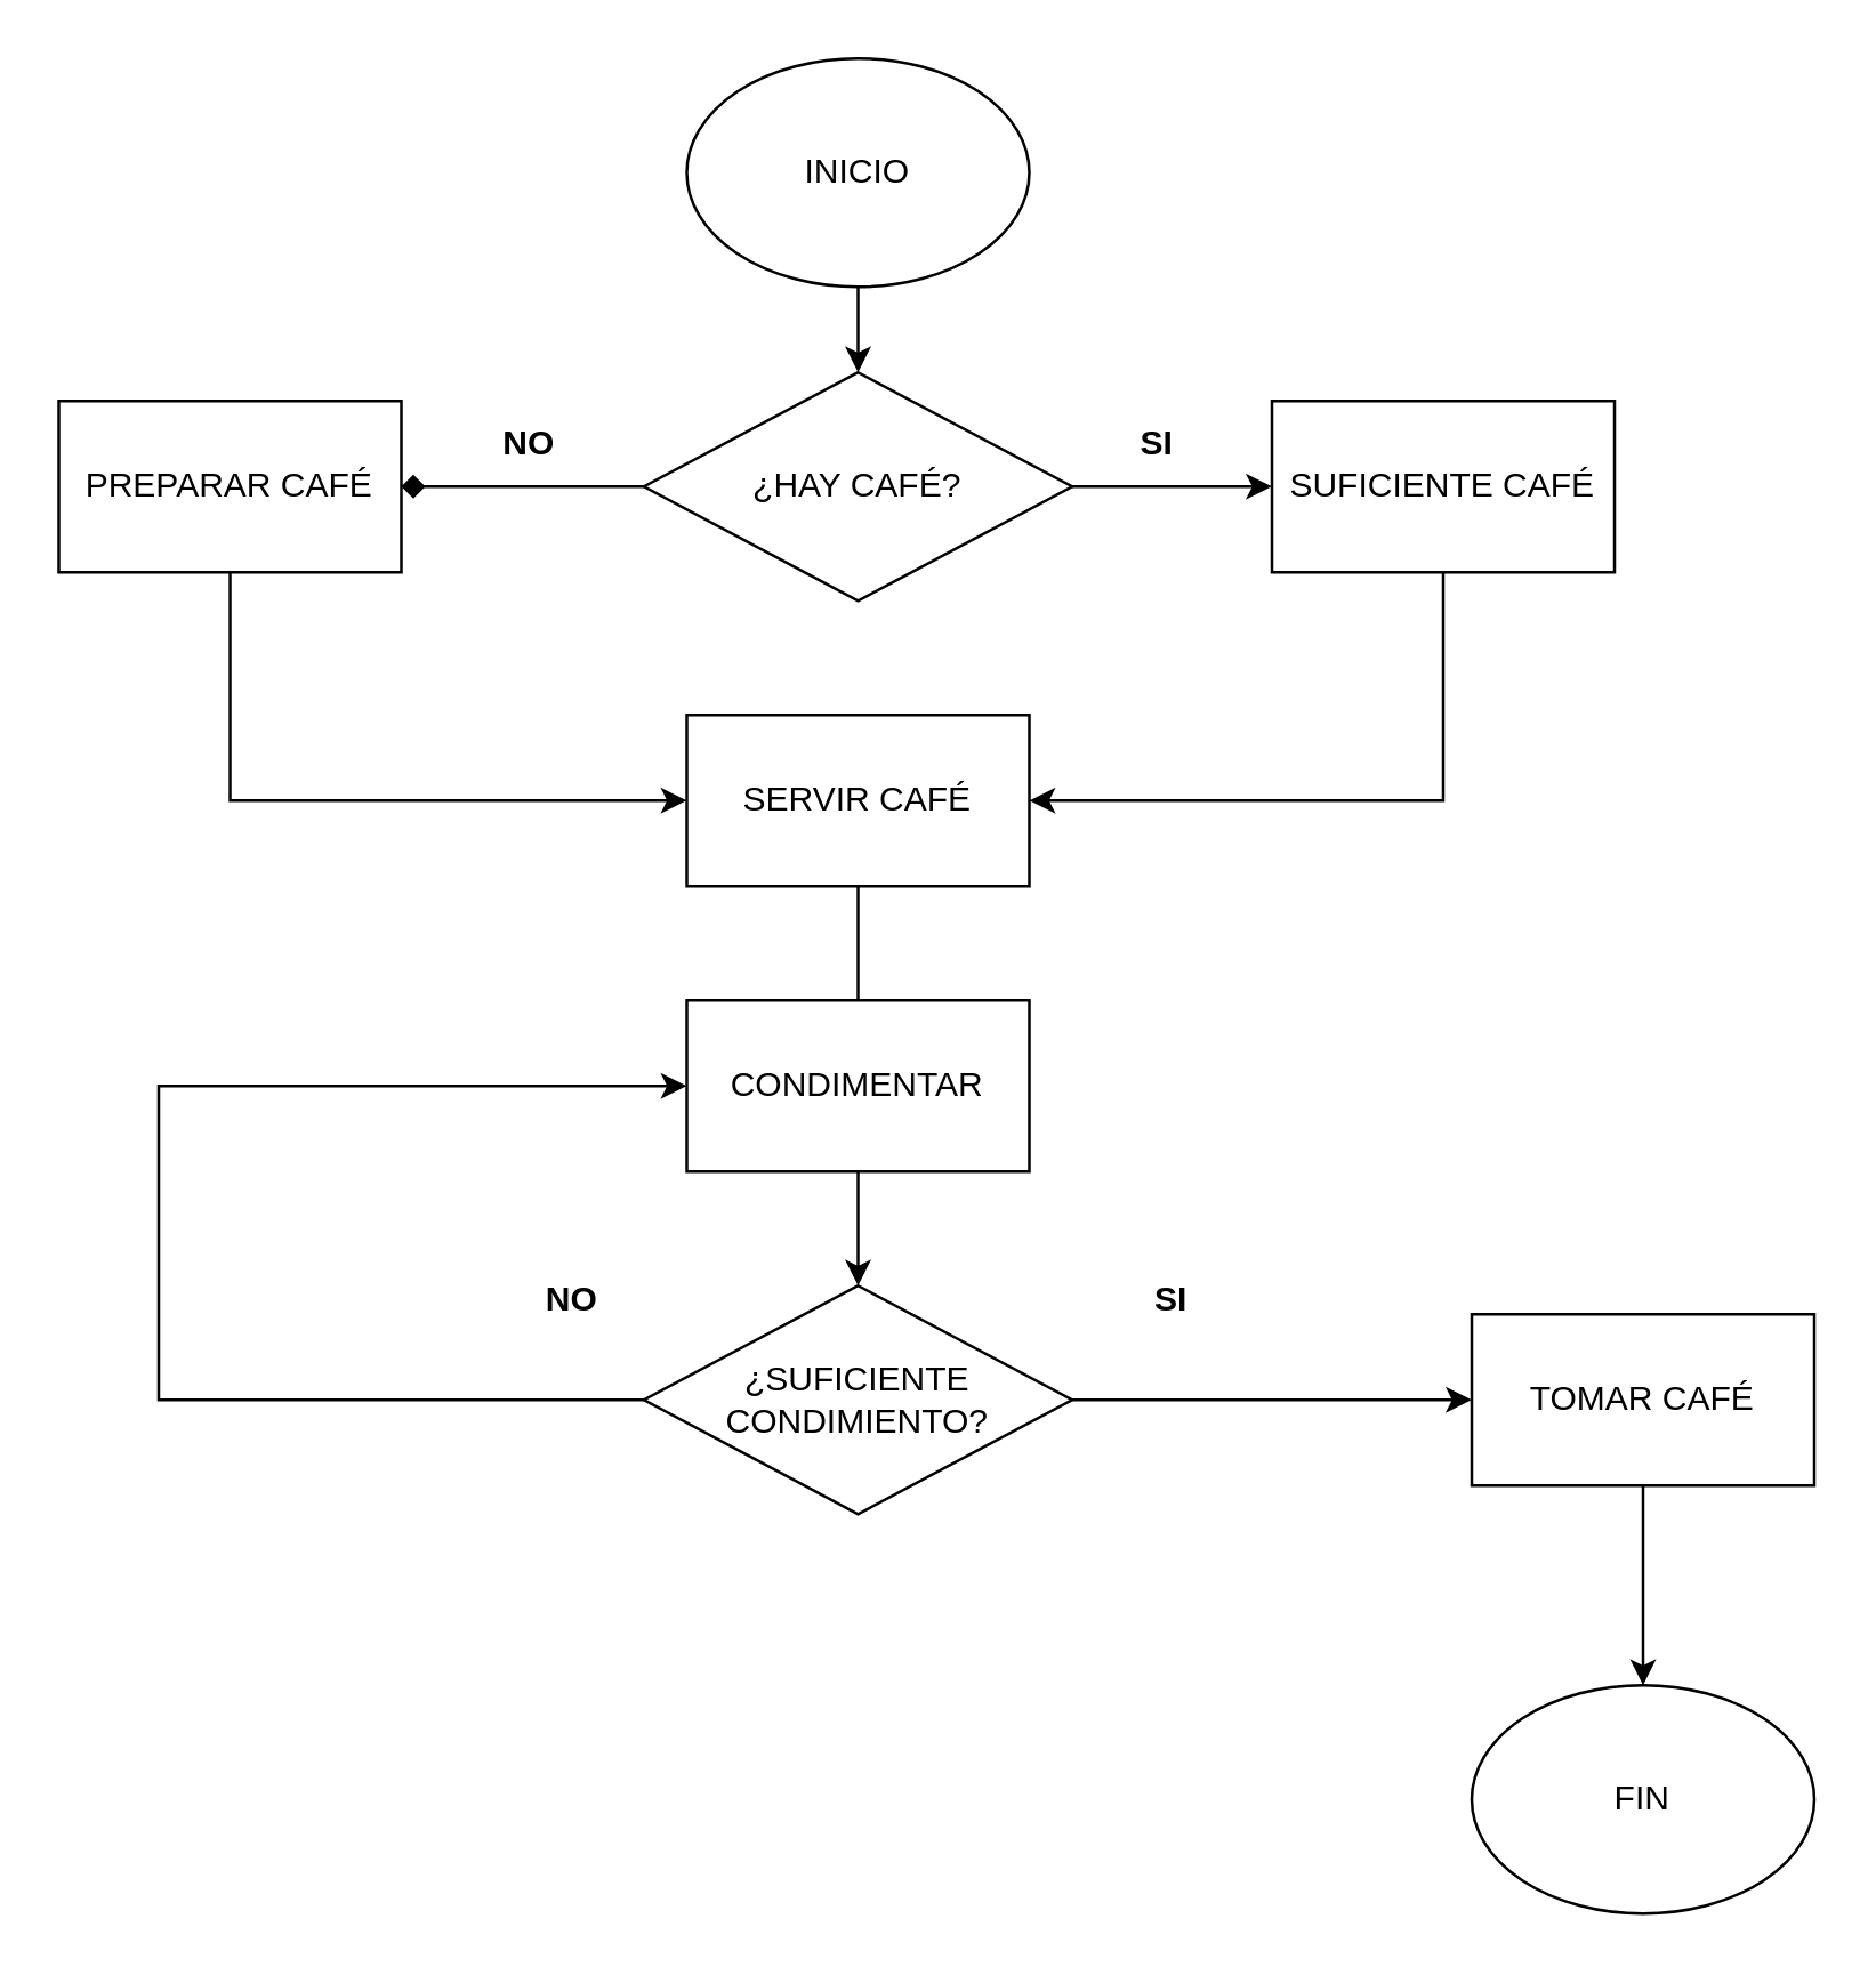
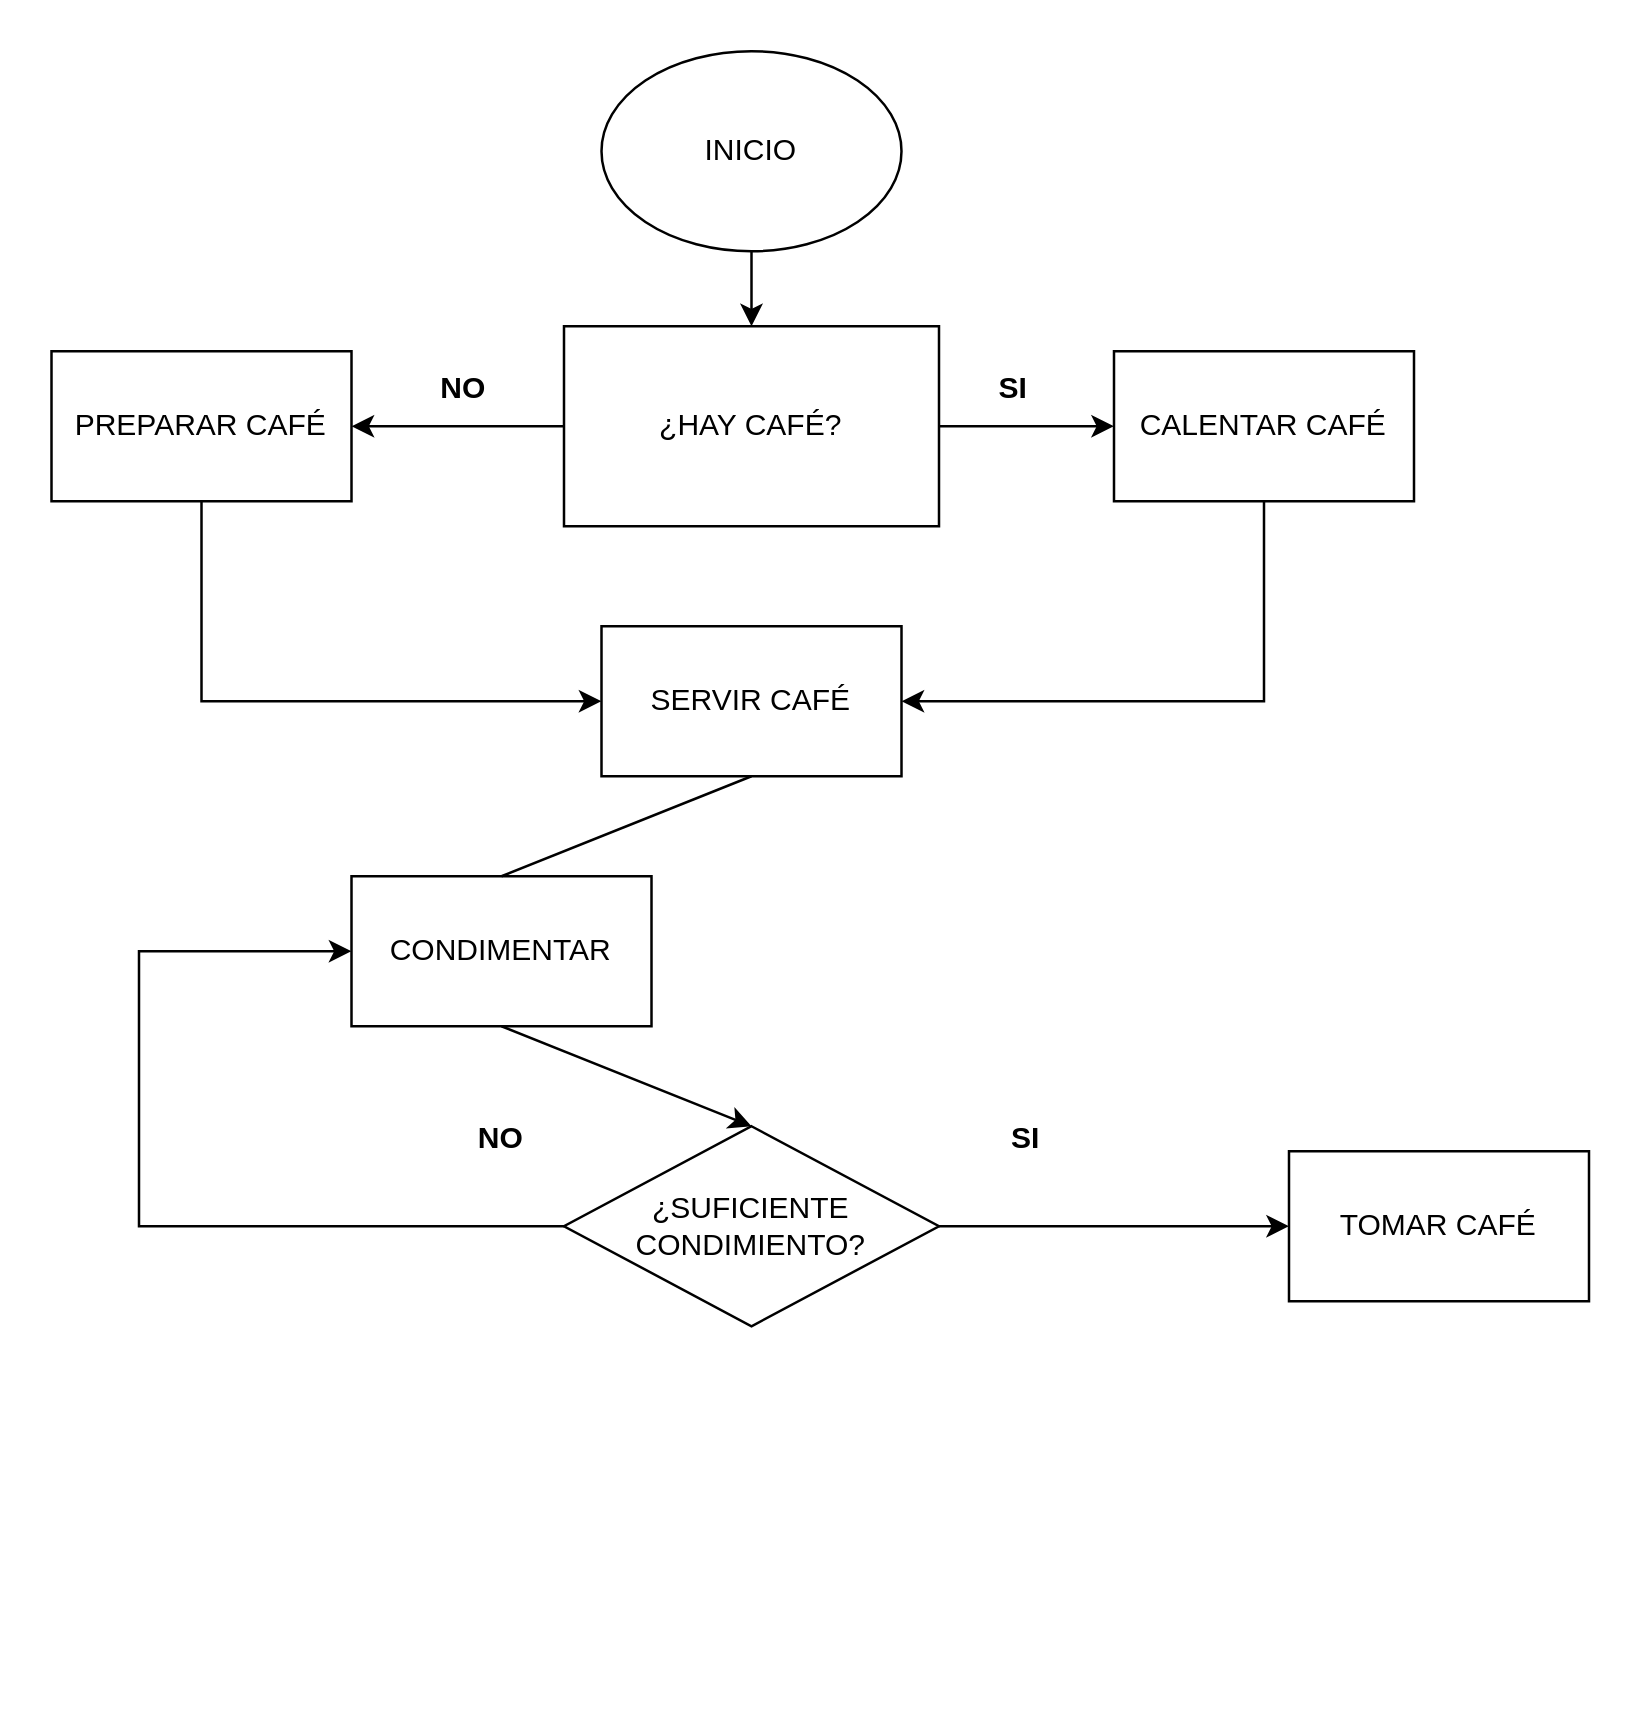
  <mxCell id="0" />
  <mxCell id="1" parent="0" />
  <mxCell id="2" value="INICIO" style="ellipse;whiteSpace=wrap;html=1;" parent="1" vertex="1"><mxGeometry x="240" y="20" width="120" height="80" as="geometry" /></mxCell>
- <mxCell id="3" value="¿HAY CAFÉ?" style="rhombus;whiteSpace=wrap;html=1;" parent="1" vertex="1"><mxGeometry x="225" y="130" width="150" height="80" as="geometry" /></mxCell>
+ <mxCell id="3" value="¿HAY CAFÉ?" style="whiteSpace=wrap;html=1;rounded=0;" parent="1" vertex="1"><mxGeometry x="225" y="130" width="150" height="80" as="geometry" /></mxCell>
  <mxCell id="4" value="PREPARAR CAFÉ" style="rounded=0;whiteSpace=wrap;html=1;" parent="1" vertex="1"><mxGeometry x="20" y="140" width="120" height="60" as="geometry" /></mxCell>
- <mxCell id="5" value="SUFICIENTE CAFÉ" style="rounded=0;whiteSpace=wrap;html=1;" parent="1" vertex="1"><mxGeometry x="445" y="140" width="120" height="60" as="geometry" /></mxCell>
+ <mxCell id="5" value="CALENTAR CAFÉ" style="rounded=0;whiteSpace=wrap;html=1;" parent="1" vertex="1"><mxGeometry x="445" y="140" width="120" height="60" as="geometry" /></mxCell>
  <mxCell id="6" value="SERVIR CAFÉ" style="rounded=0;whiteSpace=wrap;html=1;" parent="1" vertex="1"><mxGeometry x="240" y="250" width="120" height="60" as="geometry" /></mxCell>
- <mxCell id="7" value="CONDIMENTAR" style="rounded=0;whiteSpace=wrap;html=1;" parent="1" vertex="1"><mxGeometry x="240" y="350" width="120" height="60" as="geometry" /></mxCell>
+ <mxCell id="7" value="CONDIMENTAR" style="rounded=0;whiteSpace=wrap;html=1;" parent="1" vertex="1"><mxGeometry x="140" y="350" width="120" height="60" as="geometry" /></mxCell>
  <mxCell id="8" value="¿SUFICIENTE CONDIMIENTO?" style="rhombus;whiteSpace=wrap;html=1;" parent="1" vertex="1"><mxGeometry x="225" y="450" width="150" height="80" as="geometry" /></mxCell>
  <mxCell id="9" value="TOMAR CAFÉ" style="rounded=0;whiteSpace=wrap;html=1;" parent="1" vertex="1"><mxGeometry x="515" y="460" width="120" height="60" as="geometry" /></mxCell>
- <mxCell id="10" value="FIN" style="ellipse;whiteSpace=wrap;html=1;" parent="1" vertex="1"><mxGeometry x="515" y="590" width="120" height="80" as="geometry" /></mxCell>
  <mxCell id="11" value="" style="endArrow=classic;html=1;rounded=0;exitX=0.5;exitY=1;exitDx=0;exitDy=0;entryX=0.5;entryY=0;entryDx=0;entryDy=0;" parent="1" source="2" target="3" edge="1"><mxGeometry width="50" height="50" relative="1" as="geometry"><mxPoint x="315" y="450" as="sourcePoint" /><mxPoint x="95" y="240" as="targetPoint" /></mxGeometry></mxCell>
- <mxCell id="12" value="" style="endArrow=diamond;html=1;rounded=0;exitX=0;exitY=0.5;exitDx=0;exitDy=0;entryX=1;entryY=0.5;entryDx=0;entryDy=0;" parent="1" source="3" target="4" edge="1"><mxGeometry width="50" height="50" relative="1" as="geometry"><mxPoint x="155" y="270" as="sourcePoint" /><mxPoint x="170" y="250" as="targetPoint" /></mxGeometry></mxCell>
+ <mxCell id="12" value="" style="endArrow=classic;html=1;rounded=0;exitX=0;exitY=0.5;exitDx=0;exitDy=0;entryX=1;entryY=0.5;entryDx=0;entryDy=0;" parent="1" source="3" target="4" edge="1"><mxGeometry width="50" height="50" relative="1" as="geometry"><mxPoint x="155" y="270" as="sourcePoint" /><mxPoint x="170" y="250" as="targetPoint" /></mxGeometry></mxCell>
  <mxCell id="13" value="" style="endArrow=classic;html=1;rounded=0;exitX=1;exitY=0.5;exitDx=0;exitDy=0;" parent="1" source="3" edge="1"><mxGeometry width="50" height="50" relative="1" as="geometry"><mxPoint x="500" y="320" as="sourcePoint" /><mxPoint x="445" y="170" as="targetPoint" /></mxGeometry></mxCell>
  <mxCell id="14" value="" style="endArrow=classic;html=1;rounded=0;entryX=0;entryY=0.5;entryDx=0;entryDy=0;exitX=0.5;exitY=1;exitDx=0;exitDy=0;" parent="1" source="4" target="6" edge="1"><mxGeometry width="50" height="50" relative="1" as="geometry"><mxPoint x="235" y="490" as="sourcePoint" /><mxPoint x="315" y="470" as="targetPoint" /><Array as="points"><mxPoint x="80" y="280" /></Array></mxGeometry></mxCell>
  <mxCell id="15" value="" style="endArrow=classic;html=1;rounded=0;exitX=0.5;exitY=1;exitDx=0;exitDy=0;entryX=1;entryY=0.5;entryDx=0;entryDy=0;" parent="1" source="5" target="6" edge="1"><mxGeometry width="50" height="50" relative="1" as="geometry"><mxPoint x="440" y="390" as="sourcePoint" /><mxPoint x="375" y="390" as="targetPoint" /><Array as="points"><mxPoint x="505" y="280" /></Array></mxGeometry></mxCell>
  <mxCell id="16" value="" style="endArrow=classic;html=1;rounded=0;entryX=0;entryY=0.5;entryDx=0;entryDy=0;exitX=1;exitY=0.5;exitDx=0;exitDy=0;" parent="1" source="8" target="9" edge="1"><mxGeometry width="50" height="50" relative="1" as="geometry"><mxPoint x="180" y="650" as="sourcePoint" /><mxPoint x="255" y="650" as="targetPoint" /></mxGeometry></mxCell>
- <mxCell id="17" value="" style="endArrow=classic;html=1;rounded=0;entryX=0.5;entryY=0;entryDx=0;entryDy=0;exitX=0.5;exitY=1;exitDx=0;exitDy=0;" parent="1" source="9" target="10" edge="1"><mxGeometry width="50" height="50" relative="1" as="geometry"><mxPoint x="375" y="650" as="sourcePoint" /><mxPoint x="455" y="650" as="targetPoint" /></mxGeometry></mxCell>
  <mxCell id="18" value="&lt;b&gt;SI&lt;/b&gt;" style="text;html=1;align=center;verticalAlign=middle;whiteSpace=wrap;rounded=0;" parent="1" vertex="1"><mxGeometry x="375" y="140" width="60" height="30" as="geometry" /></mxCell>
  <mxCell id="19" value="&lt;b&gt;SI&lt;/b&gt;" style="text;html=1;align=center;verticalAlign=middle;whiteSpace=wrap;rounded=0;" parent="1" vertex="1"><mxGeometry x="380" y="440" width="60" height="30" as="geometry" /></mxCell>
  <mxCell id="20" value="&lt;b&gt;NO&lt;/b&gt;" style="text;html=1;align=center;verticalAlign=middle;whiteSpace=wrap;rounded=0;" parent="1" vertex="1"><mxGeometry x="155" y="140" width="60" height="30" as="geometry" /></mxCell>
  <mxCell id="21" value="&lt;b&gt;NO&lt;/b&gt;" style="text;html=1;align=center;verticalAlign=middle;whiteSpace=wrap;rounded=0;" parent="1" vertex="1"><mxGeometry x="170" y="440" width="60" height="30" as="geometry" /></mxCell>
  <mxCell id="22" value="" style="endArrow=none;html=1;rounded=0;exitX=0.5;exitY=1;exitDx=0;exitDy=0;entryX=0.5;entryY=0;entryDx=0;entryDy=0;" parent="1" source="6" target="7" edge="1"><mxGeometry width="50" height="50" relative="1" as="geometry"><mxPoint x="310" y="110" as="sourcePoint" /><mxPoint x="310" y="140" as="targetPoint" /></mxGeometry></mxCell>
  <mxCell id="23" value="" style="endArrow=classic;html=1;rounded=0;entryX=0;entryY=0.5;entryDx=0;entryDy=0;exitX=0;exitY=0.5;exitDx=0;exitDy=0;" parent="1" source="8" target="7" edge="1"><mxGeometry width="50" height="50" relative="1" as="geometry"><mxPoint x="55" y="390" as="sourcePoint" /><mxPoint x="215" y="470" as="targetPoint" /><Array as="points"><mxPoint x="55" y="490" /><mxPoint x="55" y="380" /></Array></mxGeometry></mxCell>
  <mxCell id="24" value="" style="endArrow=classic;html=1;rounded=0;exitX=0.5;exitY=1;exitDx=0;exitDy=0;entryX=0.5;entryY=0;entryDx=0;entryDy=0;" edge="1" parent="1" source="7" target="8"><mxGeometry width="50" height="50" relative="1" as="geometry"><mxPoint x="310" y="320" as="sourcePoint" /><mxPoint x="310" y="360" as="targetPoint" /></mxGeometry></mxCell>
